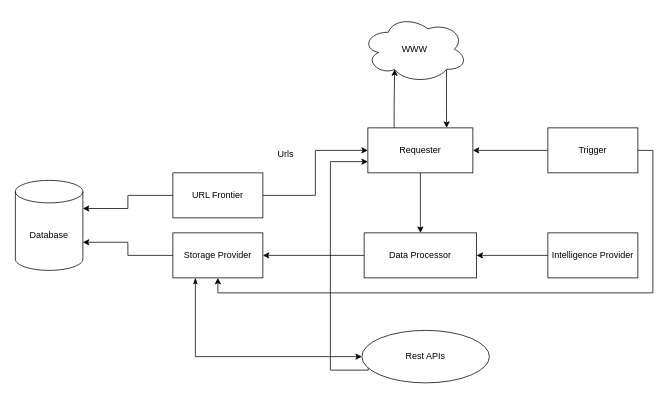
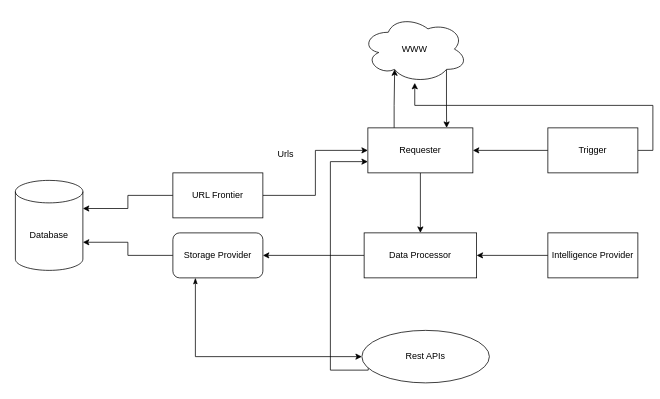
  <mxCell id="0" />
  <mxCell id="1" parent="0" />
  <mxCell id="2" style="edgeStyle=orthogonalEdgeStyle;rounded=0;orthogonalLoop=1;jettySize=auto;html=1;exitX=0.8;exitY=0.8;exitDx=0;exitDy=0;exitPerimeter=0;entryX=0.75;entryY=0;entryDx=0;entryDy=0;" parent="1" source="3" target="13" edge="1"><mxGeometry relative="1" as="geometry" /></mxCell>
  <mxCell id="3" value="WWW" style="ellipse;shape=cloud;whiteSpace=wrap;html=1;" parent="1" vertex="1"><mxGeometry x="482" y="20" width="141" height="90" as="geometry" /></mxCell>
  <mxCell id="4" value="Database" style="shape=cylinder3;whiteSpace=wrap;html=1;boundedLbl=1;backgroundOutline=1;size=15;" parent="1" vertex="1"><mxGeometry x="20" y="240" width="90" height="120" as="geometry" /></mxCell>
  <mxCell id="5" style="edgeStyle=orthogonalEdgeStyle;rounded=0;orthogonalLoop=1;jettySize=auto;html=1;exitX=1;exitY=0.5;exitDx=0;exitDy=0;entryX=0;entryY=0.5;entryDx=0;entryDy=0;" parent="1" source="7" target="13" edge="1"><mxGeometry relative="1" as="geometry" /></mxCell>
  <mxCell id="6" style="edgeStyle=orthogonalEdgeStyle;rounded=0;orthogonalLoop=1;jettySize=auto;html=1;exitX=0;exitY=0.5;exitDx=0;exitDy=0;entryX=1;entryY=0;entryDx=0;entryDy=37.5;entryPerimeter=0;" edge="1" parent="1" source="7" target="4"><mxGeometry relative="1" as="geometry" /></mxCell>
  <mxCell id="7" value="URL Frontier" style="rounded=0;whiteSpace=wrap;html=1;" parent="1" vertex="1"><mxGeometry x="230" y="230" width="120" height="60" as="geometry" /></mxCell>
  <mxCell id="8" style="edgeStyle=orthogonalEdgeStyle;rounded=0;orthogonalLoop=1;jettySize=auto;html=1;exitX=0;exitY=0.5;exitDx=0;exitDy=0;entryX=1;entryY=0;entryDx=0;entryDy=82.5;entryPerimeter=0;" edge="1" parent="1" source="10" target="4"><mxGeometry relative="1" as="geometry" /></mxCell>
  <mxCell id="9" style="edgeStyle=orthogonalEdgeStyle;rounded=0;orthogonalLoop=1;jettySize=auto;html=1;exitX=0.25;exitY=1;exitDx=0;exitDy=0;entryX=0;entryY=0.5;entryDx=0;entryDy=0;startArrow=classicThin;startFill=1;" edge="1" parent="1" source="10" target="23"><mxGeometry relative="1" as="geometry" /></mxCell>
- <mxCell id="10" value="Storage Provider" style="rounded=0;whiteSpace=wrap;html=1;" parent="1" vertex="1"><mxGeometry x="230" y="310" width="120" height="60" as="geometry" /></mxCell>
+ <mxCell id="10" value="Storage Provider" style="whiteSpace=wrap;html=1;rounded=1;" parent="1" vertex="1"><mxGeometry x="230" y="310" width="120" height="60" as="geometry" /></mxCell>
  <mxCell id="11" style="edgeStyle=orthogonalEdgeStyle;rounded=0;orthogonalLoop=1;jettySize=auto;html=1;exitX=0.25;exitY=0;exitDx=0;exitDy=0;entryX=0.31;entryY=0.8;entryDx=0;entryDy=0;entryPerimeter=0;" parent="1" source="13" target="3" edge="1"><mxGeometry relative="1" as="geometry" /></mxCell>
  <mxCell id="12" style="edgeStyle=orthogonalEdgeStyle;rounded=0;orthogonalLoop=1;jettySize=auto;html=1;exitX=0.5;exitY=1;exitDx=0;exitDy=0;" parent="1" source="13" target="15" edge="1"><mxGeometry relative="1" as="geometry" /></mxCell>
  <mxCell id="13" value="Requester" style="rounded=0;whiteSpace=wrap;html=1;" parent="1" vertex="1"><mxGeometry x="490" y="170" width="140" height="60" as="geometry" /></mxCell>
  <mxCell id="14" style="edgeStyle=orthogonalEdgeStyle;rounded=0;orthogonalLoop=1;jettySize=auto;html=1;exitX=0;exitY=0.5;exitDx=0;exitDy=0;" parent="1" source="15" target="10" edge="1"><mxGeometry relative="1" as="geometry" /></mxCell>
  <mxCell id="15" value="Data Processor" style="rounded=0;whiteSpace=wrap;html=1;" parent="1" vertex="1"><mxGeometry x="485" y="310" width="150" height="60" as="geometry" /></mxCell>
  <mxCell id="16" value="Urls" style="text;html=1;align=center;verticalAlign=middle;resizable=0;points=[];autosize=1;strokeColor=none;fillColor=none;" parent="1" vertex="1"><mxGeometry x="360" y="190" width="40" height="30" as="geometry" /></mxCell>
  <mxCell id="17" style="edgeStyle=orthogonalEdgeStyle;rounded=0;orthogonalLoop=1;jettySize=auto;html=1;exitX=0;exitY=0.5;exitDx=0;exitDy=0;entryX=1;entryY=0.5;entryDx=0;entryDy=0;" parent="1" source="19" target="13" edge="1"><mxGeometry relative="1" as="geometry" /></mxCell>
- <mxCell id="18" style="edgeStyle=orthogonalEdgeStyle;rounded=0;orthogonalLoop=1;jettySize=auto;html=1;exitX=1;exitY=0.5;exitDx=0;exitDy=0;entryX=0.5;entryY=1;entryDx=0;entryDy=0;" edge="1" parent="1" source="19" target="10"><mxGeometry relative="1" as="geometry" /></mxCell>
+ <mxCell id="18" style="edgeStyle=orthogonalEdgeStyle;rounded=0;orthogonalLoop=1;jettySize=auto;html=1;exitX=1;exitY=0.5;exitDx=0;exitDy=0;" edge="1" parent="1" source="19" target="3"><mxGeometry relative="1" as="geometry" /></mxCell>
  <mxCell id="19" value="Trigger" style="rounded=0;whiteSpace=wrap;html=1;" parent="1" vertex="1"><mxGeometry x="730" y="170" width="120" height="60" as="geometry" /></mxCell>
  <mxCell id="20" style="edgeStyle=orthogonalEdgeStyle;rounded=0;orthogonalLoop=1;jettySize=auto;html=1;exitX=0;exitY=0.5;exitDx=0;exitDy=0;entryX=1;entryY=0.5;entryDx=0;entryDy=0;" parent="1" source="21" target="15" edge="1"><mxGeometry relative="1" as="geometry" /></mxCell>
  <mxCell id="21" value="Intelligence Provider" style="rounded=0;whiteSpace=wrap;html=1;" parent="1" vertex="1"><mxGeometry x="730" y="310" width="120" height="60" as="geometry" /></mxCell>
  <mxCell id="22" style="edgeStyle=orthogonalEdgeStyle;rounded=0;orthogonalLoop=1;jettySize=auto;html=1;exitX=0;exitY=0.75;exitDx=0;exitDy=0;entryX=0;entryY=0.75;entryDx=0;entryDy=0;" edge="1" parent="1" source="23" target="13"><mxGeometry relative="1" as="geometry"><Array as="points"><mxPoint x="440" y="493" /><mxPoint x="440" y="215" /></Array></mxGeometry></mxCell>
  <mxCell id="23" value="Rest APIs" style="ellipse;whiteSpace=wrap;html=1;" vertex="1" parent="1"><mxGeometry x="482" y="440" width="170" height="70" as="geometry" /></mxCell>
